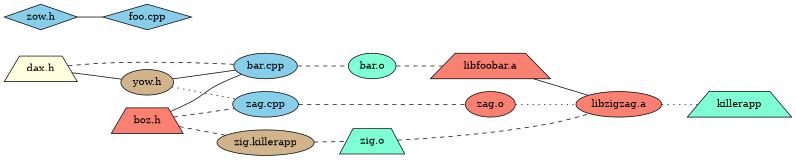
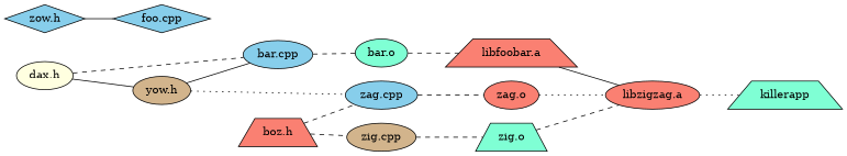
  graph {
    rankdir=LR
    node [fillcolor=skyblue shape=ellipse style=filled]
    edge [style=dashed]
-   n1 [fillcolor=lightyellow label="dax.h" shape=trapezium]
+   n1 [fillcolor=lightyellow label="dax.h"]
    n2 [fillcolor=tan label="yow.h"]
    n3 [label="bar.cpp"]
    n4 [label="zag.cpp"]
    n5 [label="foo.cpp" shape=diamond]
    n6 [fillcolor=aquamarine label="bar.o"]
    n7 [fillcolor=salmon label="zag.o"]
    n8 [fillcolor=salmon label="boz.h" shape=trapezium]
-   n9 [fillcolor=tan label="zig.killerapp"]
+   n9 [fillcolor=tan label="zig.cpp"]
    n10 [fillcolor=aquamarine label="zig.o" shape=trapezium]
    n11 [label="zow.h" shape=diamond]
    n12 [fillcolor=salmon label="libfoobar.a" shape=trapezium]
    n13 [fillcolor=salmon label="libzigzag.a"]
    n14 [fillcolor=aquamarine label=killerapp shape=trapezium]
    n1 -- n2 [style=solid]
    n1 -- n3
    n2 -- n3 [style=solid]
    n2 -- n4 [style=dotted]
    n3 -- n6
    n4 -- n7
    n6 -- n12
    n7 -- n13 [style=dotted]
-   n8 -- n3 [style=solid]
    n8 -- n4
    n8 -- n9
    n9 -- n10
    n10 -- n13
    n11 -- n5 [style=solid]
    n12 -- n13 [style=solid]
    n13 -- n14 [style=dotted]
  }
